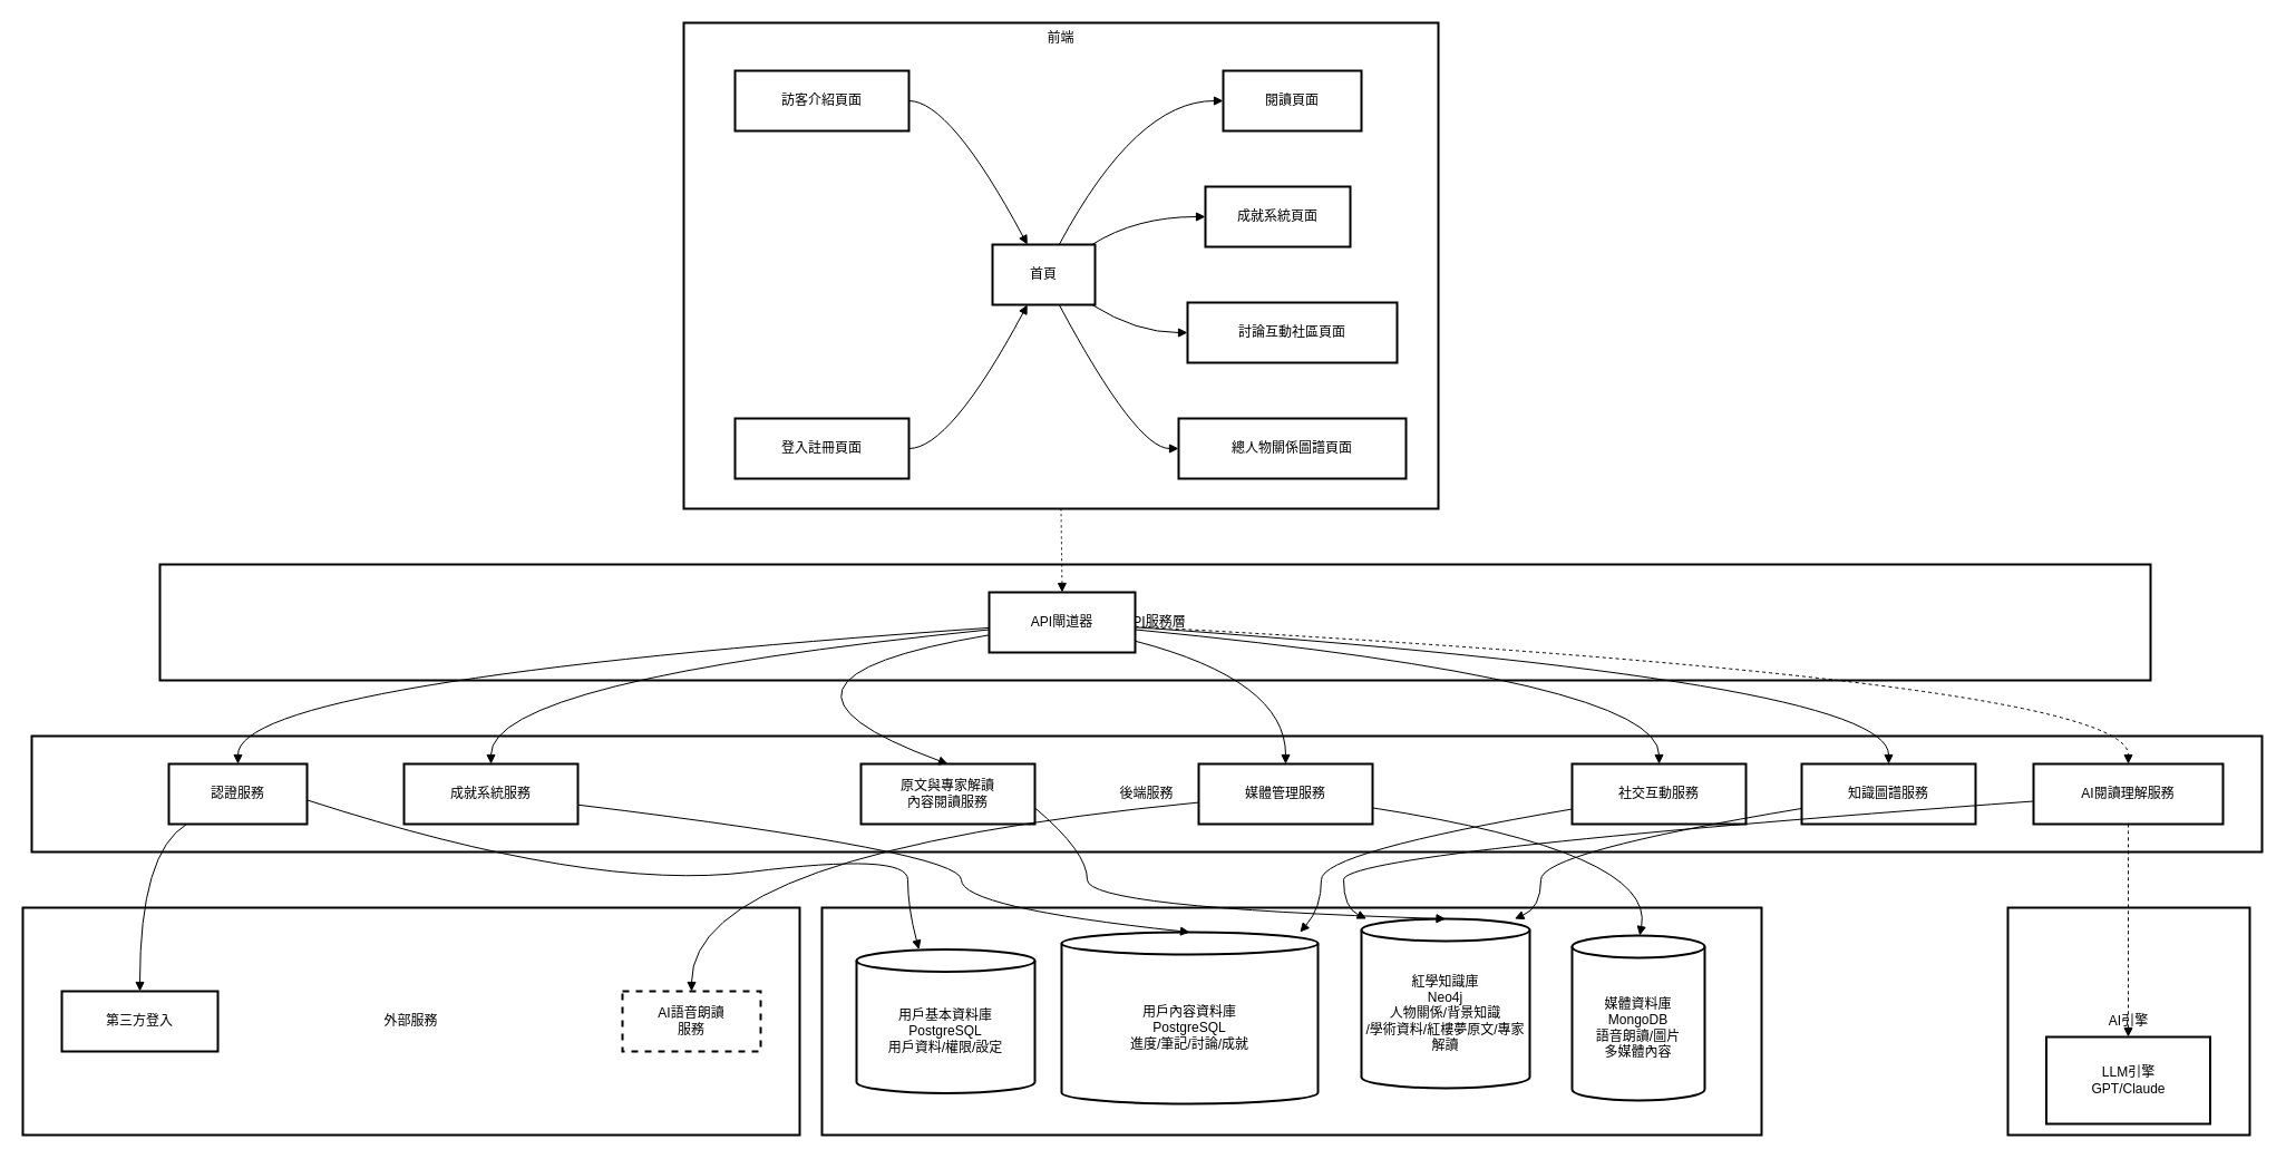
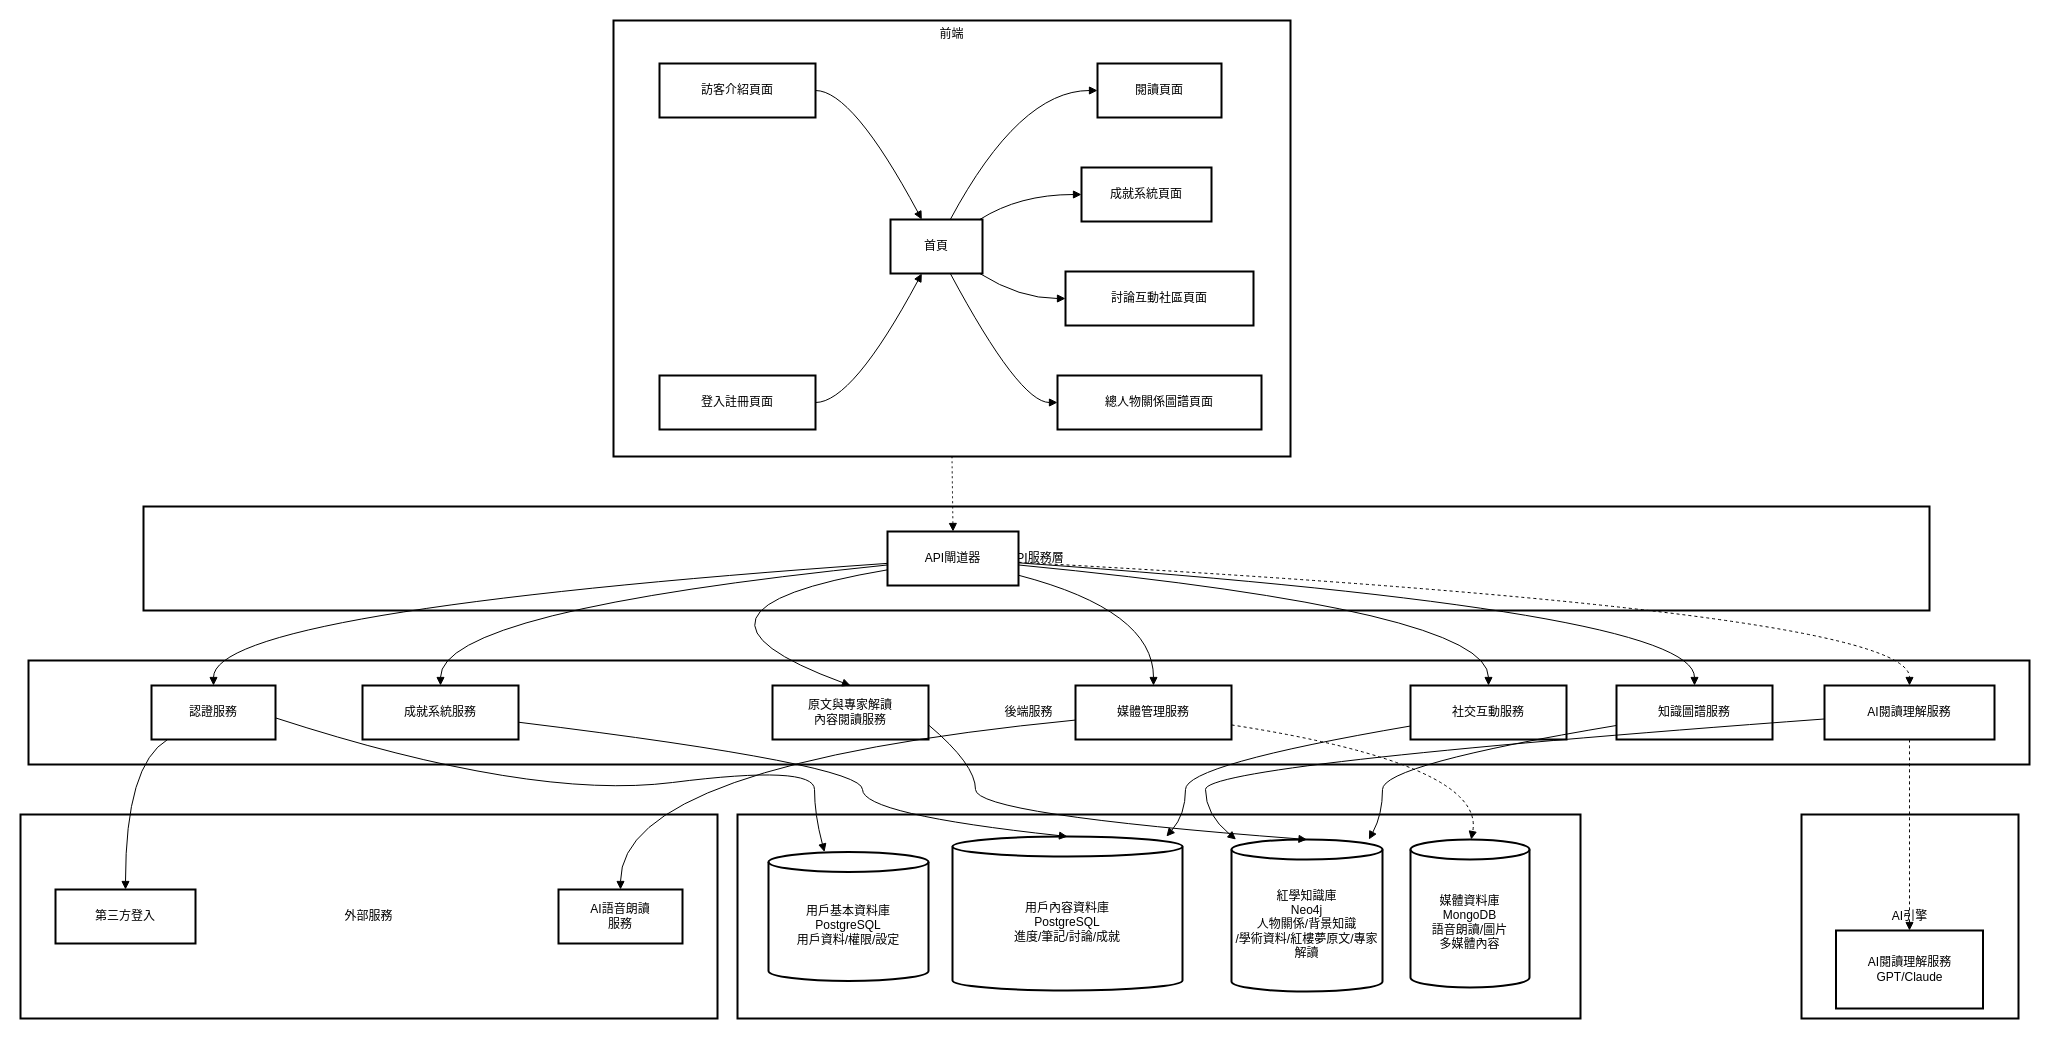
  <mxCell id="0" />
  <mxCell id="1" parent="0" />
  <mxCell id="2" value="外部服務" style="whiteSpace=wrap;strokeWidth=2;" parent="1" vertex="1"><mxGeometry x="20" y="814" width="697" height="204" as="geometry" /></mxCell>
  <mxCell id="3" value="資料庫" style="whiteSpace=wrap;strokeWidth=2;" parent="1" vertex="1"><mxGeometry x="737" y="814" width="843" height="204" as="geometry" /></mxCell>
  <mxCell id="4" value="AI引擎" style="whiteSpace=wrap;strokeWidth=2;" parent="1" vertex="1"><mxGeometry x="1801" y="814" width="217" height="204" as="geometry" /></mxCell>
  <mxCell id="5" value="後端服務" style="whiteSpace=wrap;strokeWidth=2;" parent="1" vertex="1"><mxGeometry x="28" y="660" width="2001" height="104" as="geometry" /></mxCell>
  <mxCell id="6" value="API服務層" style="whiteSpace=wrap;strokeWidth=2;" parent="1" vertex="1"><mxGeometry x="143" y="506" width="1786" height="104" as="geometry" /></mxCell>
  <mxCell id="7" value="前端" style="whiteSpace=wrap;strokeWidth=2;verticalAlign=top;" parent="1" vertex="1"><mxGeometry x="613" y="20" width="677" height="436" as="geometry" /></mxCell>
  <mxCell id="8" value="訪客介紹頁面" style="whiteSpace=wrap;strokeWidth=2;" parent="7" vertex="1"><mxGeometry x="46" y="43" width="156" height="54" as="geometry" /></mxCell>
  <mxCell id="9" value="首頁" style="whiteSpace=wrap;strokeWidth=2;" parent="7" vertex="1"><mxGeometry x="277" y="199" width="92" height="54" as="geometry" /></mxCell>
  <mxCell id="10" value="登入註冊頁面" style="whiteSpace=wrap;strokeWidth=2;" parent="7" vertex="1"><mxGeometry x="46" y="355" width="156" height="54" as="geometry" /></mxCell>
  <mxCell id="11" value="閱讀頁面" style="whiteSpace=wrap;strokeWidth=2;" parent="7" vertex="1"><mxGeometry x="484" y="43" width="124" height="54" as="geometry" /></mxCell>
  <mxCell id="12" value="成就系統頁面" style="whiteSpace=wrap;strokeWidth=2;" parent="7" vertex="1"><mxGeometry x="468" y="147" width="130" height="54" as="geometry" /></mxCell>
  <mxCell id="13" value="討論互動社區頁面" style="whiteSpace=wrap;strokeWidth=2;" parent="7" vertex="1"><mxGeometry x="452" y="251" width="188" height="54" as="geometry" /></mxCell>
  <mxCell id="14" value="總人物關係圖譜頁面" style="whiteSpace=wrap;strokeWidth=2;" parent="7" vertex="1"><mxGeometry x="444" y="355" width="204" height="54" as="geometry" /></mxCell>
  <mxCell id="15" value="" style="curved=1;startArrow=none;endArrow=block;exitX=1;exitY=0.5;entryX=0.34;entryY=0;rounded=0;" parent="7" source="8" target="9" edge="1"><mxGeometry relative="1" as="geometry"><Array as="points"><mxPoint x="239" y="70" /></Array></mxGeometry></mxCell>
  <mxCell id="16" value="" style="curved=1;startArrow=none;endArrow=block;exitX=1;exitY=0.5;entryX=0.34;entryY=1;rounded=0;" parent="7" source="10" target="9" edge="1"><mxGeometry relative="1" as="geometry"><Array as="points"><mxPoint x="239" y="382" /></Array></mxGeometry></mxCell>
  <mxCell id="17" value="" style="curved=1;startArrow=none;endArrow=block;exitX=0.65;exitY=0;entryX=0;entryY=0.5;rounded=0;" parent="7" source="9" target="11" edge="1"><mxGeometry relative="1" as="geometry"><Array as="points"><mxPoint x="406" y="70" /></Array></mxGeometry></mxCell>
  <mxCell id="18" value="" style="curved=1;startArrow=none;endArrow=block;exitX=0.97;exitY=0;entryX=0;entryY=0.5;rounded=0;" parent="7" source="9" target="12" edge="1"><mxGeometry relative="1" as="geometry"><Array as="points"><mxPoint x="406" y="174" /></Array></mxGeometry></mxCell>
  <mxCell id="19" value="" style="curved=1;startArrow=none;endArrow=block;exitX=0.97;exitY=1;entryX=0;entryY=0.5;rounded=0;" parent="7" source="9" target="13" edge="1"><mxGeometry relative="1" as="geometry"><Array as="points"><mxPoint x="406" y="278" /></Array></mxGeometry></mxCell>
  <mxCell id="20" value="" style="curved=1;startArrow=none;endArrow=block;exitX=0.65;exitY=1;entryX=0;entryY=0.5;rounded=0;" parent="7" source="9" target="14" edge="1"><mxGeometry relative="1" as="geometry"><Array as="points"><mxPoint x="406" y="382" /></Array></mxGeometry></mxCell>
  <mxCell id="21" value="API閘道器" style="whiteSpace=wrap;strokeWidth=2;" parent="1" vertex="1"><mxGeometry x="887" y="531" width="131" height="54" as="geometry" /></mxCell>
  <mxCell id="22" value="認證服務" style="whiteSpace=wrap;strokeWidth=2;" parent="1" vertex="1"><mxGeometry x="151" y="685" width="124" height="54" as="geometry" /></mxCell>
  <mxCell id="23" value="原文與專家解讀&#10;內容閱讀服務" style="whiteSpace=wrap;strokeWidth=2;" parent="1" vertex="1"><mxGeometry x="772" y="685" width="156" height="54" as="geometry" /></mxCell>
  <mxCell id="24" value="AI閱讀理解服務" style="whiteSpace=wrap;strokeWidth=2;" parent="1" vertex="1"><mxGeometry x="1824" y="685" width="170" height="54" as="geometry" /></mxCell>
  <mxCell id="25" value="社交互動服務" style="whiteSpace=wrap;strokeWidth=2;" parent="1" vertex="1"><mxGeometry x="1410" y="685" width="156" height="54" as="geometry" /></mxCell>
  <mxCell id="26" value="知識圖譜服務" style="whiteSpace=wrap;strokeWidth=2;" parent="1" vertex="1"><mxGeometry x="1616" y="685" width="156" height="54" as="geometry" /></mxCell>
  <mxCell id="27" value="媒體管理服務" style="whiteSpace=wrap;strokeWidth=2;" parent="1" vertex="1"><mxGeometry x="1075" y="685" width="156" height="54" as="geometry" /></mxCell>
  <mxCell id="28" value="成就系統服務" style="whiteSpace=wrap;strokeWidth=2;" parent="1" vertex="1"><mxGeometry x="362" y="685" width="156" height="54" as="geometry" /></mxCell>
- <mxCell id="29" value="LLM引擎&#10;GPT/Claude" style="whiteSpace=wrap;strokeWidth=2;" parent="1" vertex="1"><mxGeometry x="1835.5" y="930" width="147" height="78" as="geometry" /></mxCell>
+ <mxCell id="29" value="AI閱讀理解服務&#10;GPT/Claude" style="whiteSpace=wrap;strokeWidth=2;" parent="1" vertex="1"><mxGeometry x="1835.5" y="930" width="147" height="78" as="geometry" /></mxCell>
  <mxCell id="30" value="用戶基本資料庫&#10;PostgreSQL&#10;用戶資料/權限/設定" style="shape=cylinder3;boundedLbl=1;backgroundOutline=1;size=10;strokeWidth=2;whiteSpace=wrap;" parent="1" vertex="1"><mxGeometry x="768" y="851.5" width="160" height="129" as="geometry" /></mxCell>
  <mxCell id="31" value="用戶內容資料庫&#10;PostgreSQL&#10;進度/筆記/討論/成就" style="shape=cylinder3;boundedLbl=1;backgroundOutline=1;size=10;strokeWidth=2;whiteSpace=wrap;" parent="1" vertex="1"><mxGeometry x="952" y="836" width="230" height="154" as="geometry" /></mxCell>
- <mxCell id="32" value="紅學知識庫&#10;Neo4j&#10;人物關係/背景知識&#10;/學術資料/紅樓夢原文/專家解讀" style="shape=cylinder3;boundedLbl=1;backgroundOutline=1;size=10;strokeWidth=2;whiteSpace=wrap;" parent="1" vertex="1"><mxGeometry x="1221" y="824" width="151" height="152" as="geometry" /></mxCell>
+ <mxCell id="32" value="紅學知識庫&#10;Neo4j&#10;人物關係/背景知識&#10;/學術資料/紅樓夢原文/專家解讀" style="shape=cylinder3;boundedLbl=1;backgroundOutline=1;size=10;strokeWidth=2;whiteSpace=wrap;" parent="1" vertex="1"><mxGeometry x="1231" y="839" width="151" height="152" as="geometry" /></mxCell>
  <mxCell id="33" value="媒體資料庫&#10;MongoDB&#10;語音朗讀/圖片&#10;多媒體內容" style="shape=cylinder3;boundedLbl=1;backgroundOutline=1;size=10;strokeWidth=2;whiteSpace=wrap;" parent="1" vertex="1"><mxGeometry x="1410" y="839" width="119" height="148" as="geometry" /></mxCell>
  <mxCell id="34" value="第三方登入" style="whiteSpace=wrap;strokeWidth=2;" parent="1" vertex="1"><mxGeometry x="55" y="889" width="140" height="54" as="geometry" /></mxCell>
- <mxCell id="35" value="AI語音朗讀&#10;服務" style="whiteSpace=wrap;strokeWidth=2;dashed=1;" parent="1" vertex="1"><mxGeometry x="558" y="889" width="124" height="54" as="geometry" /></mxCell>
+ <mxCell id="35" value="AI語音朗讀&#10;服務" style="whiteSpace=wrap;strokeWidth=2;" parent="1" vertex="1"><mxGeometry x="558" y="889" width="124" height="54" as="geometry" /></mxCell>
  <mxCell id="36" value="" style="curved=1;startArrow=none;endArrow=block;exitX=0;exitY=0.59;entryX=0.5;entryY=0;rounded=0;" parent="1" source="21" target="22" edge="1"><mxGeometry relative="1" as="geometry"><Array as="points"><mxPoint x="213" y="610" /></Array></mxGeometry></mxCell>
  <mxCell id="37" value="" style="curved=1;startArrow=none;endArrow=block;exitX=0;exitY=0.71;entryX=0.5;entryY=0;rounded=0;" parent="1" source="21" target="23" edge="1"><mxGeometry relative="1" as="geometry"><Array as="points"><mxPoint x="646" y="610" /></Array></mxGeometry></mxCell>
  <mxCell id="38" value="" style="curved=1;startArrow=none;endArrow=block;exitX=1;exitY=0.57;entryX=0.5;entryY=0;rounded=0;dashed=1;" parent="1" source="21" target="24" edge="1"><mxGeometry relative="1" as="geometry"><Array as="points"><mxPoint x="1909" y="610" /></Array></mxGeometry></mxCell>
  <mxCell id="39" value="" style="curved=1;startArrow=none;endArrow=block;exitX=1;exitY=0.62;entryX=0.5;entryY=0;rounded=0;" parent="1" source="21" target="25" edge="1"><mxGeometry relative="1" as="geometry"><Array as="points"><mxPoint x="1488" y="610" /></Array></mxGeometry></mxCell>
  <mxCell id="40" value="" style="curved=1;startArrow=none;endArrow=block;exitX=1;exitY=0.58;entryX=0.5;entryY=0;rounded=0;" parent="1" source="21" target="26" edge="1"><mxGeometry relative="1" as="geometry"><Array as="points"><mxPoint x="1694" y="610" /></Array></mxGeometry></mxCell>
  <mxCell id="41" value="" style="curved=1;startArrow=none;endArrow=block;exitX=1;exitY=0.81;entryX=0.5;entryY=0;rounded=0;" parent="1" source="21" target="27" edge="1"><mxGeometry relative="1" as="geometry"><Array as="points"><mxPoint x="1153" y="610" /></Array></mxGeometry></mxCell>
  <mxCell id="42" value="" style="curved=1;startArrow=none;endArrow=block;exitX=0;exitY=0.62;entryX=0.5;entryY=0;rounded=0;" parent="1" source="21" target="28" edge="1"><mxGeometry relative="1" as="geometry"><Array as="points"><mxPoint x="440" y="610" /></Array></mxGeometry></mxCell>
  <mxCell id="43" value="" style="curved=1;startArrow=none;endArrow=block;exitX=0.5;exitY=1;entryX=0.5;entryY=0;rounded=0;dashed=1;" parent="1" source="24" target="29" edge="1"><mxGeometry relative="1" as="geometry"><Array as="points" /></mxGeometry></mxCell>
  <mxCell id="44" value="" style="curved=1;startArrow=none;endArrow=block;exitX=1;exitY=0.6;entryX=0.35;entryY=0;rounded=0;" parent="1" source="22" target="30" edge="1"><mxGeometry relative="1" as="geometry"><Array as="points"><mxPoint x="530" y="800" /><mxPoint x="814" y="764" /><mxPoint x="814" y="814" /></Array></mxGeometry></mxCell>
  <mxCell id="45" value="" style="curved=1;startArrow=none;endArrow=block;exitX=0.13;exitY=1;entryX=0.5;entryY=0;rounded=0;" parent="1" source="22" target="34" edge="1"><mxGeometry relative="1" as="geometry"><Array as="points"><mxPoint x="125" y="764" /></Array></mxGeometry></mxCell>
  <mxCell id="46" value="" style="curved=1;startArrow=none;endArrow=block;exitX=1;exitY=0.73;entryX=0.5;entryY=0;rounded=0;entryDx=0;entryDy=0;entryPerimeter=0;" parent="1" source="23" target="32" edge="1"><mxGeometry relative="1" as="geometry"><Array as="points"><mxPoint x="975" y="764" /><mxPoint x="975" y="814" /></Array></mxGeometry></mxCell>
  <mxCell id="47" value="" style="curved=1;startArrow=none;endArrow=block;exitX=0;exitY=0.62;entryX=0.03;entryY=0;rounded=0;" parent="1" source="24" target="32" edge="1"><mxGeometry relative="1" as="geometry"><Array as="points"><mxPoint x="1205" y="764" /><mxPoint x="1205" y="814" /></Array></mxGeometry></mxCell>
  <mxCell id="48" value="" style="curved=1;startArrow=none;endArrow=block;exitX=0;exitY=0.75;entryX=0.93;entryY=0;rounded=0;" parent="1" source="25" target="31" edge="1"><mxGeometry relative="1" as="geometry"><Array as="points"><mxPoint x="1185" y="764" /><mxPoint x="1185" y="814" /></Array></mxGeometry></mxCell>
  <mxCell id="49" value="" style="curved=1;startArrow=none;endArrow=block;exitX=0;exitY=0.74;entryX=0.91;entryY=0;rounded=0;" parent="1" source="26" target="32" edge="1"><mxGeometry relative="1" as="geometry"><Array as="points"><mxPoint x="1382" y="764" /><mxPoint x="1382" y="814" /></Array></mxGeometry></mxCell>
- <mxCell id="50" value="" style="curved=1;startArrow=none;endArrow=block;exitX=1;exitY=0.73;entryX=0.51;entryY=0;rounded=0;" parent="1" source="27" target="33" edge="1"><mxGeometry relative="1" as="geometry"><Array as="points"><mxPoint x="1485" y="764" /></Array></mxGeometry></mxCell>
+ <mxCell id="50" value="" style="curved=1;startArrow=none;endArrow=block;exitX=1;exitY=0.73;entryX=0.51;entryY=0;rounded=0;dashed=1;" parent="1" source="27" target="33" edge="1"><mxGeometry relative="1" as="geometry"><Array as="points"><mxPoint x="1485" y="764" /></Array></mxGeometry></mxCell>
  <mxCell id="51" value="" style="curved=1;startArrow=none;endArrow=block;exitX=0;exitY=0.64;entryX=0.5;entryY=0;rounded=0;" parent="1" source="27" target="35" edge="1"><mxGeometry relative="1" as="geometry"><Array as="points"><mxPoint x="620" y="764" /></Array></mxGeometry></mxCell>
  <mxCell id="52" value="" style="curved=1;startArrow=none;endArrow=block;exitX=1;exitY=0.68;entryX=0.5;entryY=0;rounded=0;entryDx=0;entryDy=0;entryPerimeter=0;" parent="1" source="28" target="31" edge="1"><mxGeometry relative="1" as="geometry"><Array as="points"><mxPoint x="862" y="764" /><mxPoint x="862" y="814" /></Array></mxGeometry></mxCell>
  <mxCell id="53" value="" style="curved=1;dashed=1;dashPattern=2 3;startArrow=none;endArrow=block;exitX=0.5;exitY=1;entryX=0.5;entryY=0;rounded=0;" parent="1" source="7" target="21" edge="1"><mxGeometry relative="1" as="geometry"><Array as="points" /></mxGeometry></mxCell>
